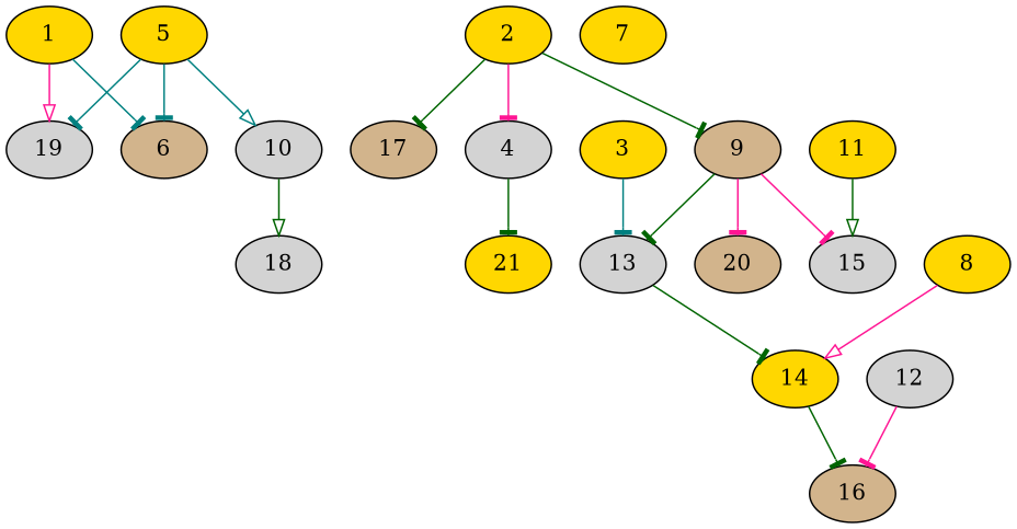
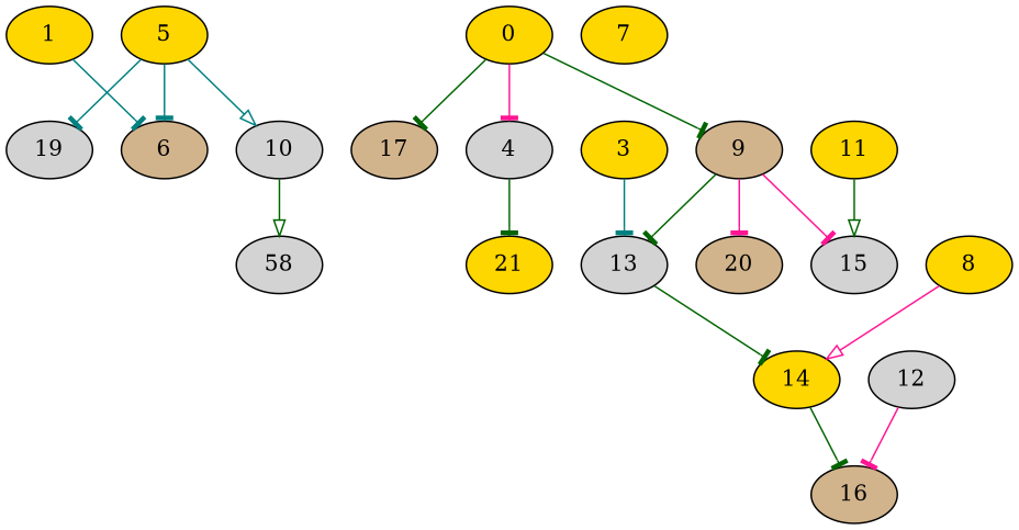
  digraph {
    "Number of processors"=16
    "Total schedule length"=59
    node ["Finish time"=34 Processor=1 "Start time"=0 Weight=4 fillcolor=gold style=filled]
    edge [Weight=71 arrowhead=tee color=darkgreen]
    1 ["Finish time"=21 Processor=14 "Start time"=18 Weight=3]
    6 ["Finish time"=27 Processor=14 "Start time"=23 fillcolor=tan]
    19 ["Finish time"=41 Processor=14 "Start time"=34 Weight=7 fillcolor=lightgrey]
    17 ["Finish time"=49 Processor=14 "Start time"=45 fillcolor=tan]
-   2 ["Finish time"=2 Weight=2]
+   2 ["Finish time"=2 Weight=2 label=0]
    4 ["Finish time"=23 Processor=16 "Start time"=21 Weight=2 fillcolor=lightgrey]
    9 ["Finish time"=14 "Start time"=8 Weight=6 fillcolor=tan]
    21 [Processor=16 "Start time"=27 Weight=7]
    13 ["Start time"=24 Weight=10 fillcolor=lightgrey]
    15 ["Finish time"=46 "Start time"=36 Weight=10 fillcolor=lightgrey]
    20 ["Finish time"=36 "Start time"=34 Weight=2 fillcolor=tan]
    14 ["Finish time"=50 "Start time"=46]
    3 ["Finish time"=8 "Start time"=2 Weight=6]
    16 ["Finish time"=59 "Start time"=50 Weight=9 fillcolor=tan]
    5 ["Finish time"=2 Processor=14 Weight=2]
    10 [Processor=14 "Start time"=27 Weight=7 fillcolor=lightgrey]
-   18 ["Finish time"=59 Processor=14 "Start time"=49 Weight=10 fillcolor=lightgrey]
+   18 ["Finish time"=59 Processor=14 "Start time"=49 Weight=10 fillcolor=lightgrey label=58]
    7 ["Finish time"=18 Processor=15 "Start time"=14]
    8 ["Finish time"=10 Processor=2 Weight=10]
    11 ["Finish time"=24 "Start time"=19 Weight=5]
    12 ["Finish time"=19 "Start time"=14 Weight=5 fillcolor=lightgrey]
    1 -> 6 [color=teal]
-   1 -> 19 [Weight=80 arrowhead=onormal color=deeppink]
    2 -> 17 [Weight=18]
    2 -> 4 [Weight=18 color=deeppink]
    2 -> 9 [Weight=62]
    4 -> 21
    9 -> 13 [Weight=53]
    9 -> 15 [color=deeppink]
    9 -> 20 [Weight=62 color=deeppink]
    13 -> 14
    14 -> 16 [Weight=44]
    3 -> 13 [Weight=27 color=teal]
    5 -> 6 [Weight=89 color=teal]
    5 -> 19 [Weight=53 color=teal]
    5 -> 10 [Weight=80 arrowhead=onormal color=teal]
    10 -> 18 [Weight=89 arrowhead=onormal]
    8 -> 14 [Weight=36 arrowhead=onormal color=deeppink]
    11 -> 15 [Weight=53 arrowhead=onormal]
    12 -> 16 [color=deeppink]
  }
